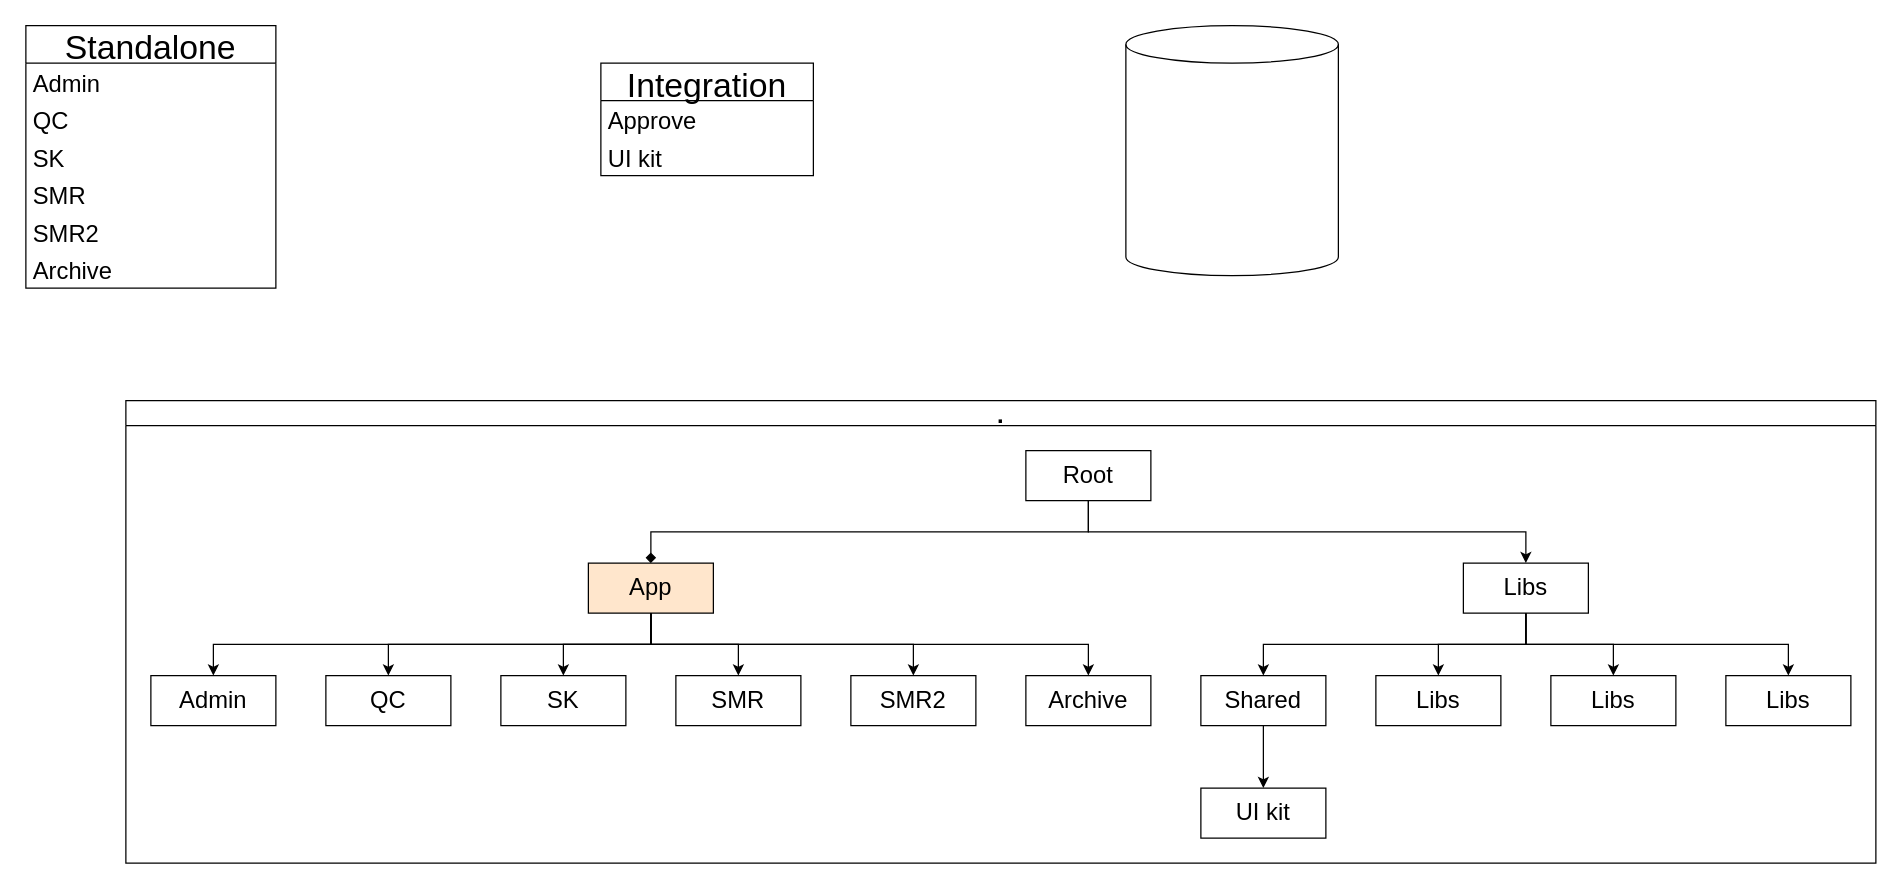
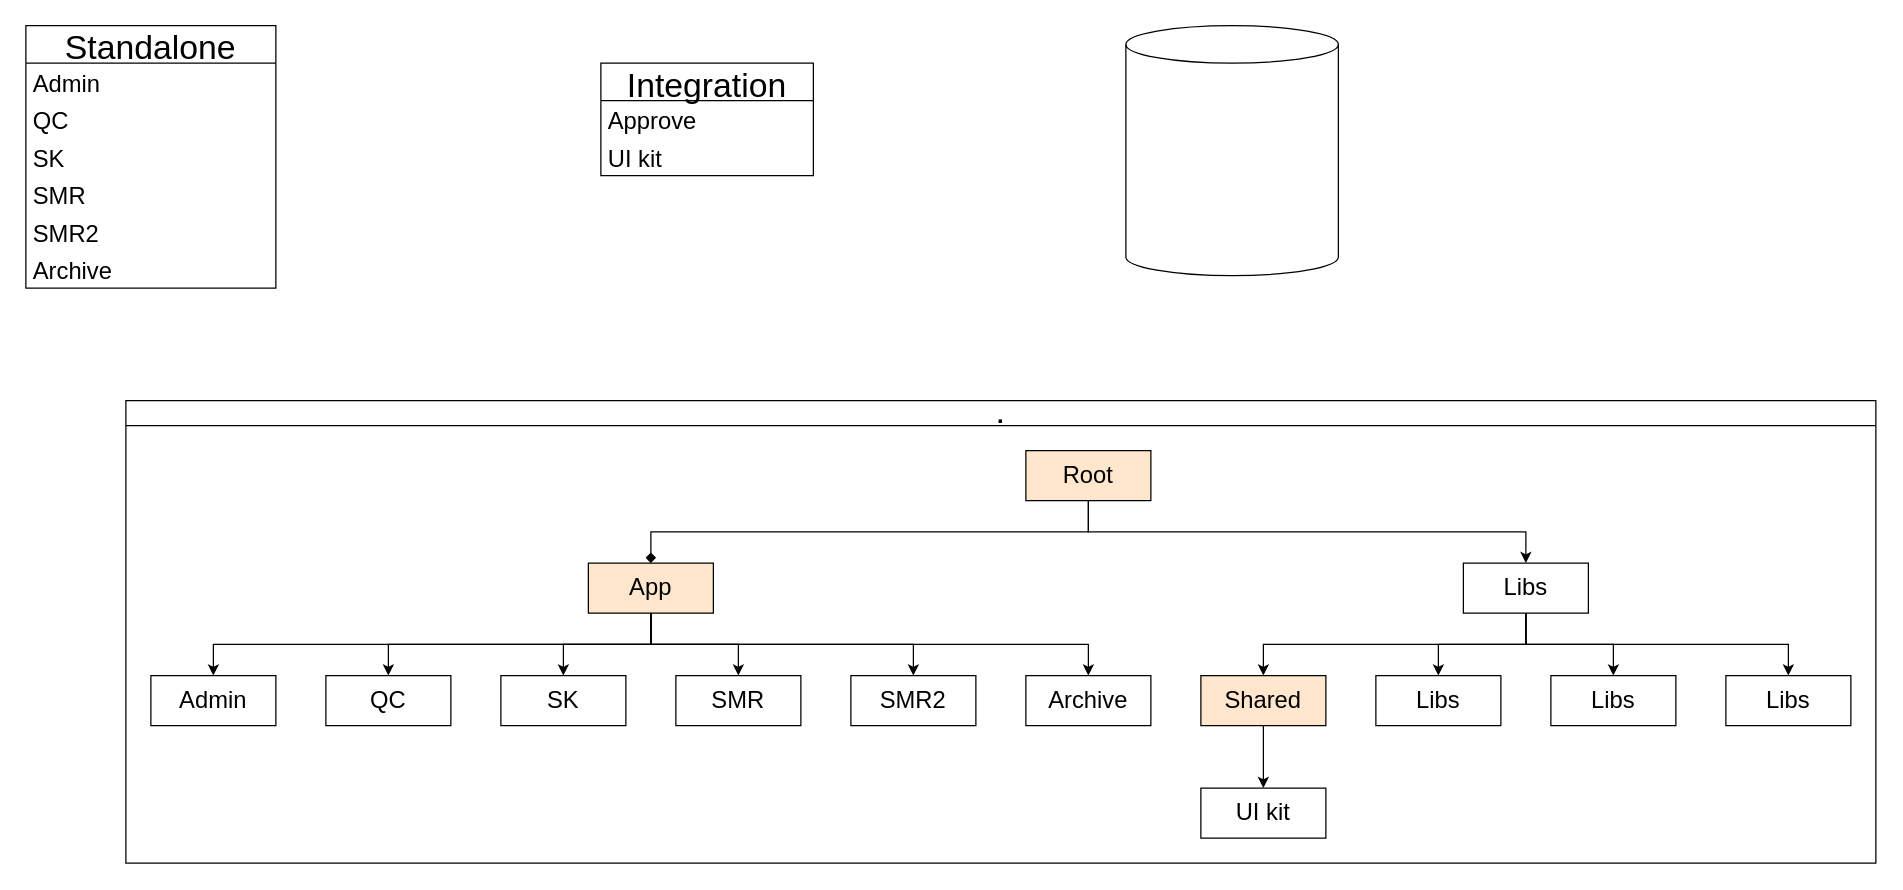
  <mxCell id="0" />
  <mxCell id="1" parent="0" />
  <mxCell id="2" value="" style="shape=cylinder3;whiteSpace=wrap;html=1;boundedLbl=1;backgroundOutline=1;size=15;" parent="1" vertex="1"><mxGeometry x="900" y="20" width="170" height="200" as="geometry" /></mxCell>
  <mxCell id="3" value="Standalone" style="swimlane;fontStyle=0;childLayout=stackLayout;horizontal=1;startSize=30;horizontalStack=0;resizeParent=1;resizeParentMax=0;resizeLast=0;collapsible=1;marginBottom=0;fontFamily=Helvetica;fontSize=27;" vertex="1" parent="1"><mxGeometry x="20" y="20" width="200" height="210" as="geometry" /></mxCell>
  <mxCell id="4" value="Admin" style="text;strokeColor=none;fillColor=none;align=left;verticalAlign=middle;spacingLeft=4;spacingRight=4;overflow=hidden;points=[[0,0.5],[1,0.5]];portConstraint=eastwest;rotatable=0;fontFamily=Helvetica;fontSize=19;" vertex="1" parent="3"><mxGeometry y="30" width="200" height="30" as="geometry" /></mxCell>
  <mxCell id="5" value="QC" style="text;strokeColor=none;fillColor=none;align=left;verticalAlign=middle;spacingLeft=4;spacingRight=4;overflow=hidden;points=[[0,0.5],[1,0.5]];portConstraint=eastwest;rotatable=0;fontFamily=Helvetica;fontSize=19;" vertex="1" parent="3"><mxGeometry y="60" width="200" height="30" as="geometry" /></mxCell>
  <mxCell id="6" value="SK" style="text;strokeColor=none;fillColor=none;align=left;verticalAlign=middle;spacingLeft=4;spacingRight=4;overflow=hidden;points=[[0,0.5],[1,0.5]];portConstraint=eastwest;rotatable=0;fontFamily=Helvetica;fontSize=19;" vertex="1" parent="3"><mxGeometry y="90" width="200" height="30" as="geometry" /></mxCell>
  <mxCell id="7" value="SMR" style="text;strokeColor=none;fillColor=none;align=left;verticalAlign=middle;spacingLeft=4;spacingRight=4;overflow=hidden;points=[[0,0.5],[1,0.5]];portConstraint=eastwest;rotatable=0;fontFamily=Helvetica;fontSize=19;" vertex="1" parent="3"><mxGeometry y="120" width="200" height="30" as="geometry" /></mxCell>
  <mxCell id="8" value="SMR2" style="text;strokeColor=none;fillColor=none;align=left;verticalAlign=middle;spacingLeft=4;spacingRight=4;overflow=hidden;points=[[0,0.5],[1,0.5]];portConstraint=eastwest;rotatable=0;fontFamily=Helvetica;fontSize=19;" vertex="1" parent="3"><mxGeometry y="150" width="200" height="30" as="geometry" /></mxCell>
  <mxCell id="9" value="Archive" style="text;strokeColor=none;fillColor=none;align=left;verticalAlign=middle;spacingLeft=4;spacingRight=4;overflow=hidden;points=[[0,0.5],[1,0.5]];portConstraint=eastwest;rotatable=0;fontFamily=Helvetica;fontSize=19;" vertex="1" parent="3"><mxGeometry y="180" width="200" height="30" as="geometry" /></mxCell>
  <mxCell id="10" value="Integration" style="swimlane;fontStyle=0;childLayout=stackLayout;horizontal=1;startSize=30;horizontalStack=0;resizeParent=1;resizeParentMax=0;resizeLast=0;collapsible=1;marginBottom=0;fontFamily=Helvetica;fontSize=27;" vertex="1" parent="1"><mxGeometry x="480" y="50" width="170" height="90" as="geometry" /></mxCell>
  <mxCell id="11" value="Approve" style="text;strokeColor=none;fillColor=none;align=left;verticalAlign=middle;spacingLeft=4;spacingRight=4;overflow=hidden;points=[[0,0.5],[1,0.5]];portConstraint=eastwest;rotatable=0;fontFamily=Helvetica;fontSize=19;" vertex="1" parent="10"><mxGeometry y="30" width="170" height="30" as="geometry" /></mxCell>
  <mxCell id="12" value="UI kit" style="text;strokeColor=none;fillColor=none;align=left;verticalAlign=middle;spacingLeft=4;spacingRight=4;overflow=hidden;points=[[0,0.5],[1,0.5]];portConstraint=eastwest;rotatable=0;fontFamily=Helvetica;fontSize=19;" vertex="1" parent="10"><mxGeometry y="60" width="170" height="30" as="geometry" /></mxCell>
  <mxCell id="13" value="." style="swimlane;startSize=20;horizontal=1;childLayout=treeLayout;horizontalTree=0;resizable=0;containerType=tree;fontFamily=Helvetica;fontSize=19;" vertex="1" parent="1"><mxGeometry x="100" y="320" width="1400" height="370" as="geometry" /></mxCell>
- <mxCell id="14" value="Root" style="whiteSpace=wrap;html=1;fontFamily=Helvetica;fontSize=19;" vertex="1" parent="13"><mxGeometry x="720" y="40" width="100" height="40" as="geometry" /></mxCell>
+ <mxCell id="14" value="Root" style="whiteSpace=wrap;html=1;fontFamily=Helvetica;fontSize=19;fillColor=#ffe6cc;" vertex="1" parent="13"><mxGeometry x="720" y="40" width="100" height="40" as="geometry" /></mxCell>
  <mxCell id="15" value="App" style="whiteSpace=wrap;html=1;fontFamily=Helvetica;fontSize=19;fillColor=#ffe6cc;" vertex="1" parent="13"><mxGeometry x="370" y="130" width="100" height="40" as="geometry" /></mxCell>
  <mxCell id="16" value="" style="edgeStyle=elbowEdgeStyle;elbow=vertical;html=1;rounded=0;fontFamily=Helvetica;fontSize=19;endArrow=diamond;" edge="1" parent="13" source="14" target="15"><mxGeometry relative="1" as="geometry" /></mxCell>
  <mxCell id="17" value="Libs" style="whiteSpace=wrap;html=1;fontFamily=Helvetica;fontSize=19;" vertex="1" parent="13"><mxGeometry x="1070" y="130" width="100" height="40" as="geometry" /></mxCell>
  <mxCell id="18" value="" style="edgeStyle=elbowEdgeStyle;elbow=vertical;html=1;rounded=0;fontFamily=Helvetica;fontSize=19;" edge="1" parent="13" source="14" target="17"><mxGeometry relative="1" as="geometry" /></mxCell>
  <mxCell id="19" value="" style="edgeStyle=elbowEdgeStyle;elbow=vertical;html=1;rounded=0;fontFamily=Helvetica;fontSize=19;" edge="1" target="20" source="17" parent="13"><mxGeometry relative="1" as="geometry"><mxPoint x="-3010" y="490" as="sourcePoint" /></mxGeometry></mxCell>
- <mxCell id="20" value="Shared" style="whiteSpace=wrap;html=1;fontFamily=Helvetica;fontSize=19;" vertex="1" parent="13"><mxGeometry x="860" y="220" width="100" height="40" as="geometry" /></mxCell>
+ <mxCell id="20" value="Shared" style="whiteSpace=wrap;html=1;fontFamily=Helvetica;fontSize=19;fillColor=#ffe6cc;" vertex="1" parent="13"><mxGeometry x="860" y="220" width="100" height="40" as="geometry" /></mxCell>
  <mxCell id="21" value="" style="edgeStyle=elbowEdgeStyle;elbow=vertical;html=1;rounded=0;fontFamily=Helvetica;fontSize=19;" edge="1" target="22" source="20" parent="13"><mxGeometry relative="1" as="geometry"><mxPoint x="-2940" y="580" as="sourcePoint" /></mxGeometry></mxCell>
  <mxCell id="22" value="UI kit" style="whiteSpace=wrap;html=1;fontFamily=Helvetica;fontSize=19;" vertex="1" parent="13"><mxGeometry x="860" y="310" width="100" height="40" as="geometry" /></mxCell>
  <mxCell id="23" value="" style="edgeStyle=elbowEdgeStyle;elbow=vertical;html=1;rounded=0;fontFamily=Helvetica;fontSize=19;" edge="1" target="24" source="15" parent="13"><mxGeometry relative="1" as="geometry"><mxPoint x="-3010" y="490" as="sourcePoint" /></mxGeometry></mxCell>
  <mxCell id="24" value="Admin" style="whiteSpace=wrap;html=1;fontFamily=Helvetica;fontSize=19;" vertex="1" parent="13"><mxGeometry x="20" y="220" width="100" height="40" as="geometry" /></mxCell>
  <mxCell id="25" value="" style="edgeStyle=elbowEdgeStyle;elbow=vertical;html=1;rounded=0;fontFamily=Helvetica;fontSize=19;" edge="1" target="26" source="15" parent="13"><mxGeometry relative="1" as="geometry"><mxPoint x="-3010" y="490" as="sourcePoint" /></mxGeometry></mxCell>
  <mxCell id="26" value="QC" style="whiteSpace=wrap;html=1;fontFamily=Helvetica;fontSize=19;" vertex="1" parent="13"><mxGeometry x="160" y="220" width="100" height="40" as="geometry" /></mxCell>
  <mxCell id="27" value="" style="edgeStyle=elbowEdgeStyle;elbow=vertical;html=1;rounded=0;fontFamily=Helvetica;fontSize=19;" edge="1" target="28" source="15" parent="13"><mxGeometry relative="1" as="geometry"><mxPoint x="-2835" y="490" as="sourcePoint" /></mxGeometry></mxCell>
  <mxCell id="28" value="SK" style="whiteSpace=wrap;html=1;fontFamily=Helvetica;fontSize=19;" vertex="1" parent="13"><mxGeometry x="300" y="220" width="100" height="40" as="geometry" /></mxCell>
  <mxCell id="29" value="" style="edgeStyle=elbowEdgeStyle;elbow=vertical;html=1;rounded=0;fontFamily=Helvetica;fontSize=19;" edge="1" target="30" source="15" parent="13"><mxGeometry relative="1" as="geometry"><mxPoint x="-2555" y="490" as="sourcePoint" /></mxGeometry></mxCell>
  <mxCell id="30" value="SMR" style="whiteSpace=wrap;html=1;fontFamily=Helvetica;fontSize=19;" vertex="1" parent="13"><mxGeometry x="440" y="220" width="100" height="40" as="geometry" /></mxCell>
  <mxCell id="31" value="" style="edgeStyle=elbowEdgeStyle;elbow=vertical;html=1;rounded=0;fontFamily=Helvetica;fontSize=19;" edge="1" target="32" source="17" parent="13"><mxGeometry relative="1" as="geometry"><mxPoint x="-2170" y="490" as="sourcePoint" /></mxGeometry></mxCell>
  <mxCell id="32" value="Libs" style="whiteSpace=wrap;html=1;fontFamily=Helvetica;fontSize=19;" vertex="1" parent="13"><mxGeometry x="1000" y="220" width="100" height="40" as="geometry" /></mxCell>
  <mxCell id="33" value="" style="edgeStyle=elbowEdgeStyle;elbow=vertical;html=1;rounded=0;fontFamily=Helvetica;fontSize=19;" edge="1" target="34" source="17" parent="13"><mxGeometry relative="1" as="geometry"><mxPoint x="-1750" y="490" as="sourcePoint" /></mxGeometry></mxCell>
  <mxCell id="34" value="Libs" style="whiteSpace=wrap;html=1;fontFamily=Helvetica;fontSize=19;" vertex="1" parent="13"><mxGeometry x="1140" y="220" width="100" height="40" as="geometry" /></mxCell>
  <mxCell id="35" value="" style="edgeStyle=elbowEdgeStyle;elbow=vertical;html=1;rounded=0;fontFamily=Helvetica;fontSize=19;" edge="1" target="36" source="17" parent="13"><mxGeometry relative="1" as="geometry"><mxPoint x="-1295" y="490" as="sourcePoint" /></mxGeometry></mxCell>
  <mxCell id="36" value="Libs" style="whiteSpace=wrap;html=1;fontFamily=Helvetica;fontSize=19;" vertex="1" parent="13"><mxGeometry x="1280" y="220" width="100" height="40" as="geometry" /></mxCell>
  <mxCell id="37" value="" style="edgeStyle=elbowEdgeStyle;elbow=vertical;html=1;rounded=0;fontFamily=Helvetica;fontSize=19;" edge="1" target="38" source="15" parent="13"><mxGeometry relative="1" as="geometry"><mxPoint x="-805" y="490" as="sourcePoint" /></mxGeometry></mxCell>
  <mxCell id="38" value="SMR2" style="whiteSpace=wrap;html=1;fontFamily=Helvetica;fontSize=19;" vertex="1" parent="13"><mxGeometry x="580" y="220" width="100" height="40" as="geometry" /></mxCell>
  <mxCell id="39" value="" style="edgeStyle=elbowEdgeStyle;elbow=vertical;html=1;rounded=0;fontFamily=Helvetica;fontSize=19;" edge="1" target="40" source="15" parent="13"><mxGeometry relative="1" as="geometry"><mxPoint x="-210" y="490" as="sourcePoint" /></mxGeometry></mxCell>
  <mxCell id="40" value="Archive" style="whiteSpace=wrap;html=1;fontFamily=Helvetica;fontSize=19;" vertex="1" parent="13"><mxGeometry x="720" y="220" width="100" height="40" as="geometry" /></mxCell>
